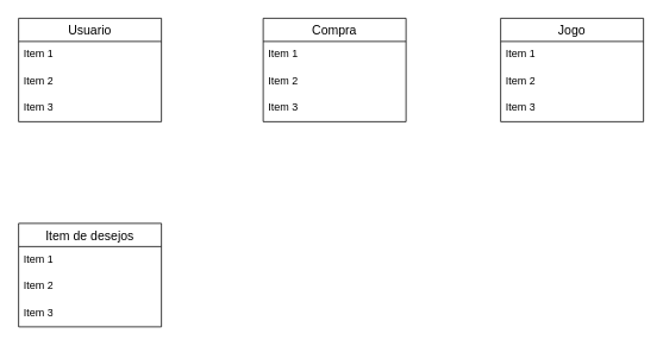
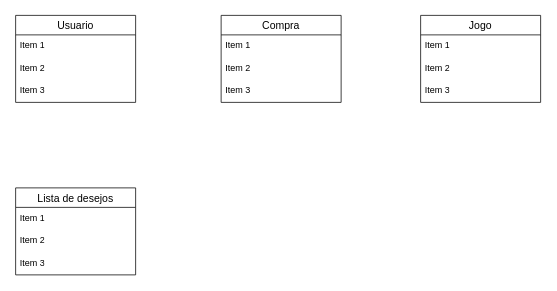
  <mxCell id="0" />
  <mxCell id="1" parent="0" />
  <mxCell id="2" value="Jogo" style="swimlane;fontStyle=0;childLayout=stackLayout;horizontal=1;startSize=26;horizontalStack=0;resizeParent=1;resizeParentMax=0;resizeLast=0;collapsible=1;marginBottom=0;align=center;fontSize=14;" vertex="1" parent="1"><mxGeometry x="560" y="20" width="160" height="116" as="geometry" /></mxCell>
  <mxCell id="3" value="Item 1" style="text;strokeColor=none;fillColor=none;spacingLeft=4;spacingRight=4;overflow=hidden;rotatable=0;points=[[0,0.5],[1,0.5]];portConstraint=eastwest;fontSize=12;whiteSpace=wrap;html=1;" vertex="1" parent="2"><mxGeometry y="26" width="160" height="30" as="geometry" /></mxCell>
  <mxCell id="4" value="Item 2" style="text;strokeColor=none;fillColor=none;spacingLeft=4;spacingRight=4;overflow=hidden;rotatable=0;points=[[0,0.5],[1,0.5]];portConstraint=eastwest;fontSize=12;whiteSpace=wrap;html=1;" vertex="1" parent="2"><mxGeometry y="56" width="160" height="30" as="geometry" /></mxCell>
  <mxCell id="5" value="Item 3" style="text;strokeColor=none;fillColor=none;spacingLeft=4;spacingRight=4;overflow=hidden;rotatable=0;points=[[0,0.5],[1,0.5]];portConstraint=eastwest;fontSize=12;whiteSpace=wrap;html=1;" vertex="1" parent="2"><mxGeometry y="86" width="160" height="30" as="geometry" /></mxCell>
  <mxCell id="6" value="Compra" style="swimlane;fontStyle=0;childLayout=stackLayout;horizontal=1;startSize=26;horizontalStack=0;resizeParent=1;resizeParentMax=0;resizeLast=0;collapsible=1;marginBottom=0;align=center;fontSize=14;" vertex="1" parent="1"><mxGeometry x="294" y="20" width="160" height="116" as="geometry" /></mxCell>
  <mxCell id="7" value="Item 1" style="text;strokeColor=none;fillColor=none;spacingLeft=4;spacingRight=4;overflow=hidden;rotatable=0;points=[[0,0.5],[1,0.5]];portConstraint=eastwest;fontSize=12;whiteSpace=wrap;html=1;" vertex="1" parent="6"><mxGeometry y="26" width="160" height="30" as="geometry" /></mxCell>
  <mxCell id="8" value="Item 2" style="text;strokeColor=none;fillColor=none;spacingLeft=4;spacingRight=4;overflow=hidden;rotatable=0;points=[[0,0.5],[1,0.5]];portConstraint=eastwest;fontSize=12;whiteSpace=wrap;html=1;" vertex="1" parent="6"><mxGeometry y="56" width="160" height="30" as="geometry" /></mxCell>
  <mxCell id="9" value="Item 3" style="text;strokeColor=none;fillColor=none;spacingLeft=4;spacingRight=4;overflow=hidden;rotatable=0;points=[[0,0.5],[1,0.5]];portConstraint=eastwest;fontSize=12;whiteSpace=wrap;html=1;" vertex="1" parent="6"><mxGeometry y="86" width="160" height="30" as="geometry" /></mxCell>
  <mxCell id="10" value="Usuario" style="swimlane;fontStyle=0;childLayout=stackLayout;horizontal=1;startSize=26;horizontalStack=0;resizeParent=1;resizeParentMax=0;resizeLast=0;collapsible=1;marginBottom=0;align=center;fontSize=14;" vertex="1" parent="1"><mxGeometry x="20" y="20" width="160" height="116" as="geometry" /></mxCell>
  <mxCell id="11" value="Item 1" style="text;strokeColor=none;fillColor=none;spacingLeft=4;spacingRight=4;overflow=hidden;rotatable=0;points=[[0,0.5],[1,0.5]];portConstraint=eastwest;fontSize=12;whiteSpace=wrap;html=1;" vertex="1" parent="10"><mxGeometry y="26" width="160" height="30" as="geometry" /></mxCell>
  <mxCell id="12" value="Item 2" style="text;strokeColor=none;fillColor=none;spacingLeft=4;spacingRight=4;overflow=hidden;rotatable=0;points=[[0,0.5],[1,0.5]];portConstraint=eastwest;fontSize=12;whiteSpace=wrap;html=1;" vertex="1" parent="10"><mxGeometry y="56" width="160" height="30" as="geometry" /></mxCell>
  <mxCell id="13" value="Item 3" style="text;strokeColor=none;fillColor=none;spacingLeft=4;spacingRight=4;overflow=hidden;rotatable=0;points=[[0,0.5],[1,0.5]];portConstraint=eastwest;fontSize=12;whiteSpace=wrap;html=1;" vertex="1" parent="10"><mxGeometry y="86" width="160" height="30" as="geometry" /></mxCell>
- <mxCell id="14" value="Item de desejos" style="swimlane;fontStyle=0;childLayout=stackLayout;horizontal=1;startSize=26;horizontalStack=0;resizeParent=1;resizeParentMax=0;resizeLast=0;collapsible=1;marginBottom=0;align=center;fontSize=14;" vertex="1" parent="1"><mxGeometry x="20" y="250" width="160" height="116" as="geometry" /></mxCell>
+ <mxCell id="14" value="Lista de desejos" style="swimlane;fontStyle=0;childLayout=stackLayout;horizontal=1;startSize=26;horizontalStack=0;resizeParent=1;resizeParentMax=0;resizeLast=0;collapsible=1;marginBottom=0;align=center;fontSize=14;" vertex="1" parent="1"><mxGeometry x="20" y="250" width="160" height="116" as="geometry" /></mxCell>
  <mxCell id="15" value="Item 1" style="text;strokeColor=none;fillColor=none;spacingLeft=4;spacingRight=4;overflow=hidden;rotatable=0;points=[[0,0.5],[1,0.5]];portConstraint=eastwest;fontSize=12;whiteSpace=wrap;html=1;" vertex="1" parent="14"><mxGeometry y="26" width="160" height="30" as="geometry" /></mxCell>
  <mxCell id="16" value="Item 2" style="text;strokeColor=none;fillColor=none;spacingLeft=4;spacingRight=4;overflow=hidden;rotatable=0;points=[[0,0.5],[1,0.5]];portConstraint=eastwest;fontSize=12;whiteSpace=wrap;html=1;" vertex="1" parent="14"><mxGeometry y="56" width="160" height="30" as="geometry" /></mxCell>
  <mxCell id="17" value="Item 3" style="text;strokeColor=none;fillColor=none;spacingLeft=4;spacingRight=4;overflow=hidden;rotatable=0;points=[[0,0.5],[1,0.5]];portConstraint=eastwest;fontSize=12;whiteSpace=wrap;html=1;" vertex="1" parent="14"><mxGeometry y="86" width="160" height="30" as="geometry" /></mxCell>
